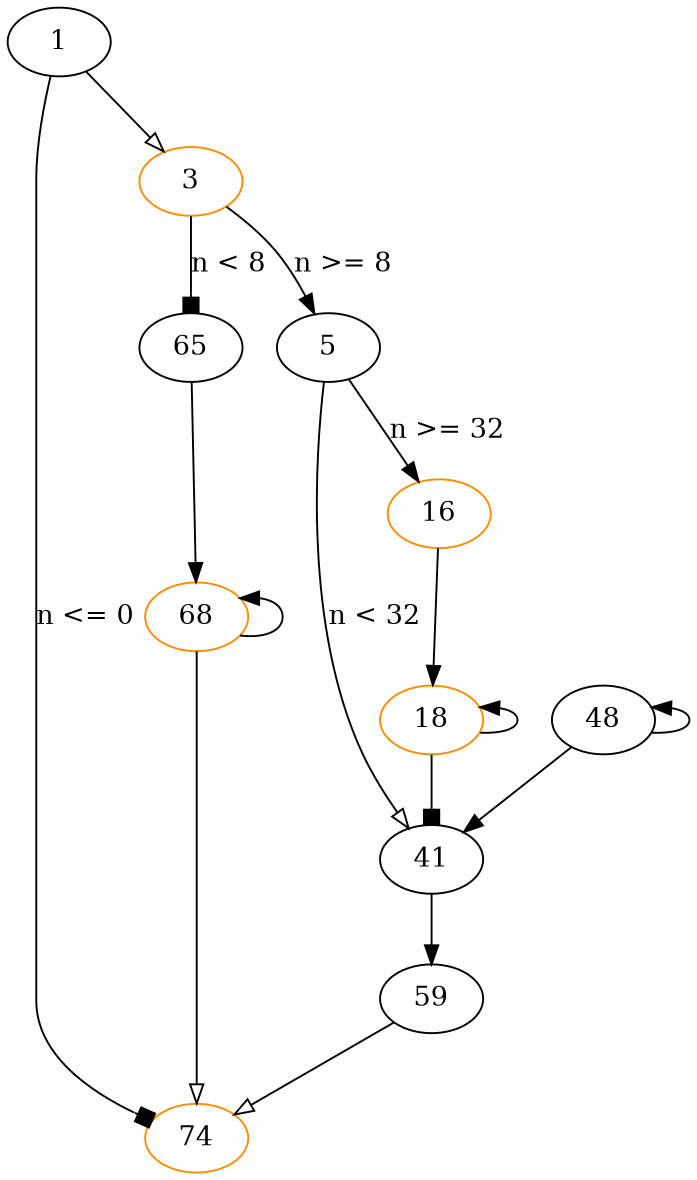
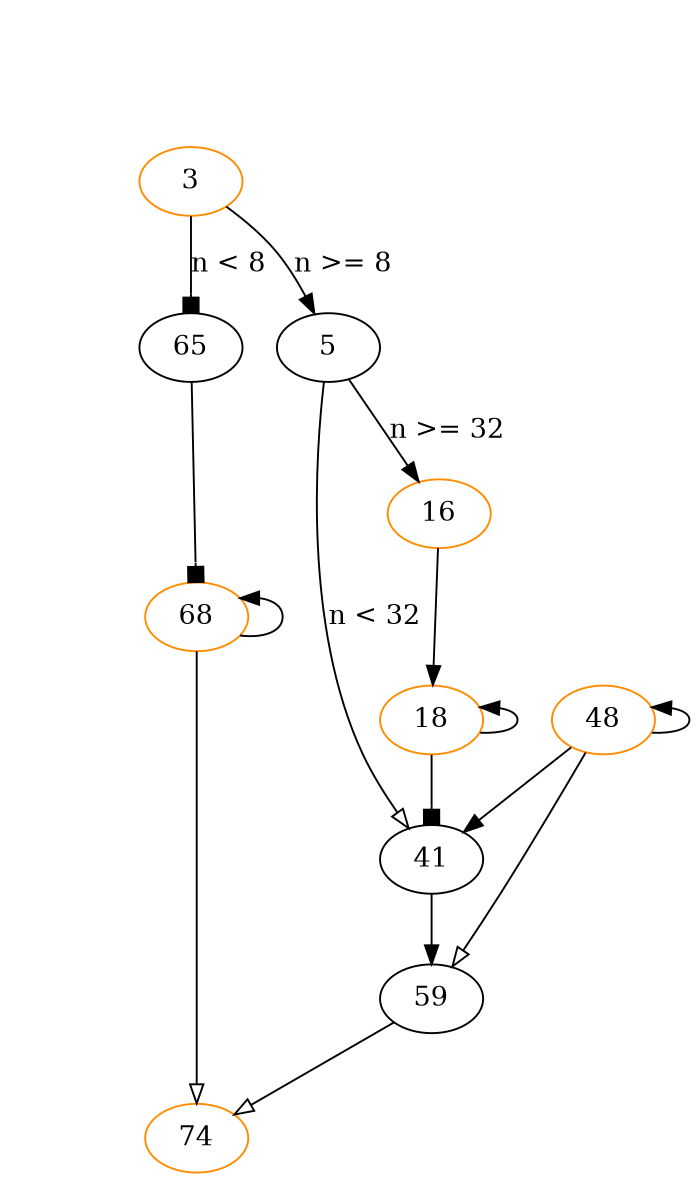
  digraph {
    node [color=black]
    edge [arrowhead=onormal]
    74 [color=darkorange]
-   1
    3 [color=darkorange]
    65
    5
    68 [color=darkorange]
    41
    16 [color=darkorange]
    59
    18 [color=darkorange]
-   48
-   1 -> 74 [arrowhead=box label="n <= 0"]
-   1 -> 3
+   48 [color=darkorange]
    3 -> 65 [arrowhead=box label="n < 8"]
    3 -> 5 [arrowhead=normal label="n >= 8"]
-   65 -> 68 [arrowhead=normal]
+   65 -> 68 [arrowhead=box]
    5 -> 41 [label="n < 32"]
    5 -> 16 [arrowhead=normal label="n >= 32"]
    68 -> 74
    68 -> 68 [dir=back arrowhead=""]
    41 -> 59 [arrowhead=normal]
    16 -> 18 [arrowhead=normal]
    59 -> 74
    18 -> 41 [arrowhead=box]
    18 -> 18 [dir=back arrowhead=""]
    48 -> 41 [arrowhead=normal]
+   48 -> 59
    48 -> 48 [dir=back arrowhead=""]
  }
